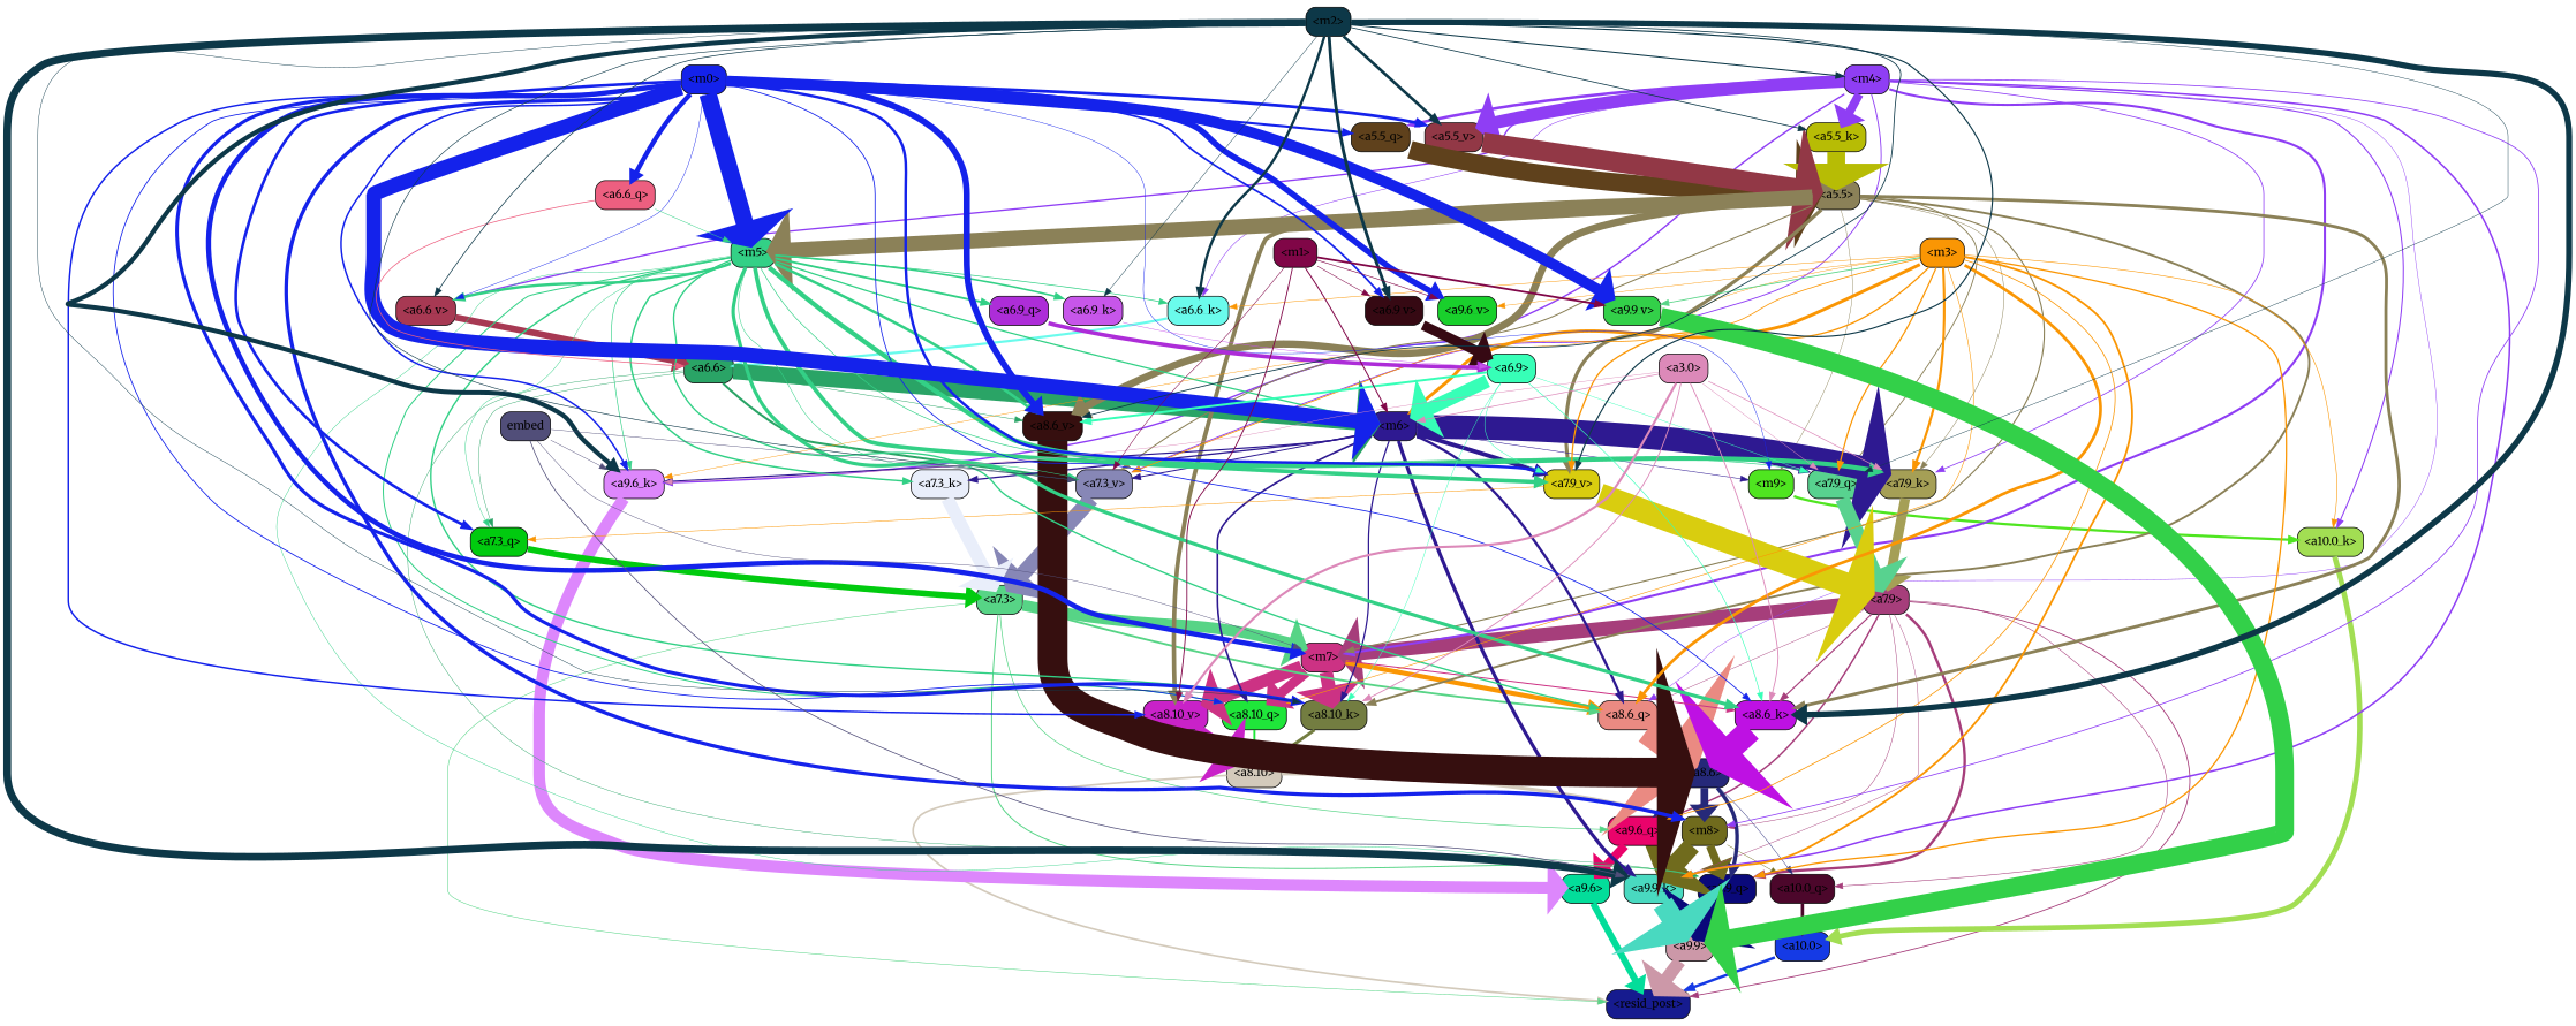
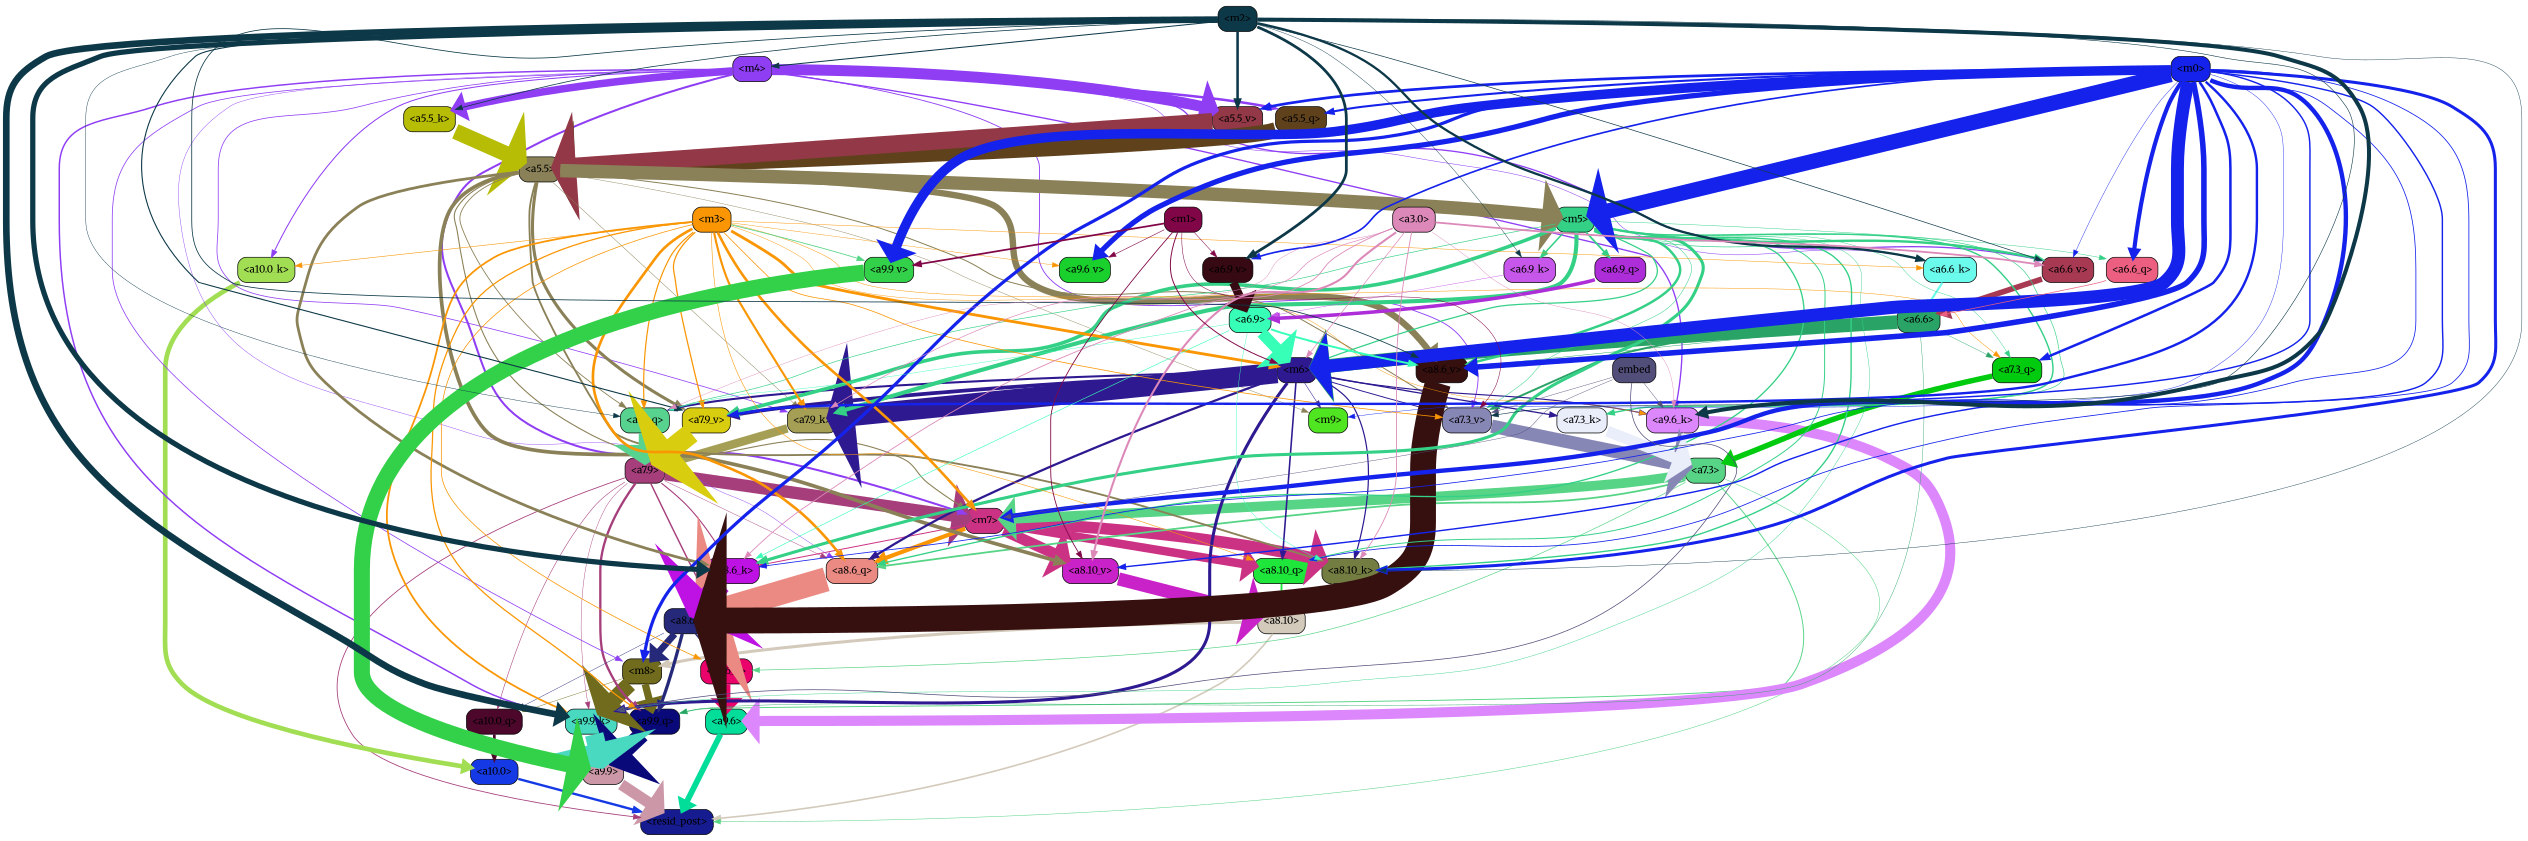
  strict digraph {
    fontname=Merriweather
    splines=true
    node [color=black fontname=Merriweather shape=box style="filled, rounded"]
    edge [color="#1422eb" fontname=Merriweather penwidth=0.6]
    "<a10.0>" [fillcolor="#153ae5"]
    "<resid_post>" [fillcolor="#161b8f"]
    "<a9.9>" [fillcolor="#cc98a8"]
    "<a9.6>" [fillcolor="#03dd9a"]
    "<a8.10>" [fillcolor="#d3cabb"]
    "<m8>" [fillcolor="#706b1d"]
    "<a10.0_q>" [fillcolor="#4c072b"]
    "<a9.9_q>" [fillcolor="#0a097a"]
    "<a9.9_k>" [fillcolor="#49d9c0"]
    "<a7.9>" [fillcolor="#a63e7b"]
    "<a9.6_q>" [fillcolor="#ea036b"]
    "<a8.6_q>" [fillcolor="#ea8a82"]
    "<a8.6_k>" [fillcolor="#be11e3"]
    "<m7>" [fillcolor="#cc3284"]
    "<a8.6>" [fillcolor="#262979"]
    "<a8.10_q>" [fillcolor="#1fe63a"]
    "<a8.10_k>" [fillcolor="#737d41"]
    "<a8.10_v>" [fillcolor="#c922c8"]
    "<a7.3>" [fillcolor="#57d486"]
    "<a10.0_k>" [fillcolor="#a2de53"]
    "<m9>" [fillcolor="#4fe520"]
    "<m4>" [fillcolor="#8f3ef4"]
    "<a9.6_k>" [fillcolor="#dd87fc"]
    "<a7.9_k>" [fillcolor="#a59f56"]
    "<a7.3_v>" [fillcolor="#8787b6"]
    "<a6.6_k>" [fillcolor="#6afbec"]
    "<a6.6_v>" [fillcolor="#a73953"]
    "<a5.5_q>" [fillcolor="#5f411c"]
    "<a5.5_k>" [fillcolor="#b7bc05"]
    "<a5.5_v>" [fillcolor="#923846"]
    "<a6.6>" [fillcolor="#2aa466"]
    "<a5.5>" [fillcolor="#8b8158"]
    "<m6>" [fillcolor="#2e1991"]
    "<a7.3_q>" [fillcolor="#01cb0f"]
    "<a8.6_v>" [fillcolor="#360f0f"]
    "<a7.9_q>" [fillcolor="#58d28f"]
    "<a7.9_v>" [fillcolor="#d9cd0f"]
    "<m5>" [fillcolor="#33d086"]
    "<m3>" [fillcolor="#fa9604"]
    "<a9.9_v>" [fillcolor="#33d049"]
    "<a9.6_v>" [fillcolor="#19d02c"]
    "<a7.3_k>" [fillcolor="#e9eefa"]
    "<m0>" [fillcolor="#1422eb"]
    "<a6.6_q>" [fillcolor="#ed5f80"]
    "<a6.9_v>" [fillcolor="#360913"]
    "<a6.9_q>" [fillcolor="#ad2dd8"]
    "<a6.9_k>" [fillcolor="#c756ea"]
    "<a6.9>" [fillcolor="#37ffb7"]
    "<m2>" [fillcolor="#0d3848"]
    embed [fillcolor="#514e79"]
    "<a3.0>" [fillcolor="#dc89b9"]
    "<m1>" [fillcolor="#800647"]
    "<a10.0>" -> "<resid_post>" [color="#153ae5" penwidth=3.4253244400024414]
    "<a9.9>" -> "<resid_post>" [color="#cc98a8" penwidth=16.05378818511963]
    "<a9.6>" -> "<resid_post>" [color="#03dd9a" penwidth=8.33797836303711]
    "<a8.10>" -> "<resid_post>" [color="#d3cabb" penwidth=2.3390636444091797]
    "<a8.10>" -> "<m8>" [color="#d3cabb" penwidth=4.388927459716797]
    "<m8>" -> "<a10.0_q>" [color="#706b1d"]
    "<m8>" -> "<a9.9_q>" [color="#706b1d" penwidth=10.407995223999023]
    "<m8>" -> "<a9.9_k>" [color="#706b1d" penwidth=22.67278480529785]
    "<a10.0_q>" -> "<a10.0>" [color="#4c072b" penwidth=3.861766815185547]
    "<a9.9_q>" -> "<a9.9>" [color="#0a097a" penwidth=23.20368194580078]
    "<a9.9_k>" -> "<a9.9>" [color="#49d9c0" penwidth=26.641464233398438]
    "<a7.9>" -> "<resid_post>" [color="#a63e7b" penwidth=1.1926651000976562]
-   "<a7.9>" -> "<m8>" [color="#a63e7b" penwidth=0.6738662719726562]
    "<a7.9>" -> "<a10.0_q>" [color="#a63e7b" penwidth=0.7811813354492188]
    "<a7.9>" -> "<a9.9_q>" [color="#a63e7b" penwidth=3.33896541595459]
    "<a7.9>" -> "<a9.9_k>" [color="#a63e7b"]
    "<a7.9>" -> "<a9.6_q>" [color="#a63e7b" penwidth=2.0531044006347656]
    "<a7.9>" -> "<a8.6_q>" [color="#a63e7b"]
    "<a7.9>" -> "<a8.6_k>" [color="#a63e7b" penwidth=1.5751152038574219]
    "<a7.9>" -> "<m7>" [color="#a63e7b" penwidth=17.67833709716797]
    "<a9.6_q>" -> "<a9.6>" [color="#ea036b" penwidth=11.181507110595703]
    "<a8.6_q>" -> "<a8.6>" [color="#ea8a82" penwidth=34.91962909698486]
    "<a8.6_k>" -> "<a8.6>" [color="#be11e3" penwidth=30.12779998779297]
    "<m7>" -> "<a8.6_q>" [color="#fa9604" penwidth=5.949329376220703]
    "<m7>" -> "<a8.6_k>" [color="#cc3284" penwidth=1.4160232543945312]
    "<m7>" -> "<a8.10_q>" [color="#cc3284" penwidth=12.189899444580078]
    "<m7>" -> "<a8.10_k>" [color="#cc3284" penwidth=16.634174346923828]
    "<m7>" -> "<a8.10_v>" [color="#cc3284" penwidth=15.893604278564453]
    "<a8.6>" -> "<m8>" [color="#262979" penwidth=9.616483688354492]
    "<a8.6>" -> "<a10.0_q>" [color="#262979"]
    "<a8.6>" -> "<a9.9_q>" [color="#262979" penwidth=4.681654930114746]
    "<a8.6>" -> "<a9.6_q>" [color="#262979" penwidth=2.0046749114990234]
    "<a8.10_q>" -> "<a8.10>" [color="#1fe63a" penwidth=2.6974411010742188]
    "<a8.10_k>" -> "<a8.10>" [color="#737d41" penwidth=3.9815139770507812]
    "<a8.10_v>" -> "<a8.10>" [color="#c922c8" penwidth=18.80433464050293]
    "<a7.3>" -> "<resid_post>" [color="#57d486" penwidth=0.7339706420898438]
    "<a7.3>" -> "<a9.9_q>" [color="#57d486" penwidth=1.3609809875488281]
    "<a7.3>" -> "<a9.6_q>" [color="#57d486" penwidth=0.9587650299072266]
    "<a7.3>" -> "<a8.6_q>" [color="#57d486" penwidth=2.597522735595703]
    "<a7.3>" -> "<m7>" [color="#57d486" penwidth=13.925512313842773]
    "<a10.0_k>" -> "<a10.0>" [color="#a2de53" penwidth=6.691814422607422]
-   "<m9>" -> "<a10.0_k>" [color="#4fe520" penwidth=3.1536026000976562]
    "<m4>" -> "<m8>" [color="#8f3ef4" penwidth=1.1121444702148438]
    "<m4>" -> "<a9.9_k>" [color="#8f3ef4" penwidth=2.1296005249023438]
    "<m4>" -> "<a8.6_q>" [color="#8f3ef4" penwidth=0.6086311340332031]
    "<m4>" -> "<m7>" [color="#8f3ef4" penwidth=2.9153175354003906]
    "<m4>" -> "<a10.0_k>" [color="#8f3ef4" penwidth=1.4532089233398438]
    "<m4>" -> "<a9.6_k>" [color="#8f3ef4" penwidth=1.93524169921875]
    "<m4>" -> "<a7.9_k>" [color="#8f3ef4" penwidth=1.0983266830444336]
    "<m4>" -> "<a7.3_v>" [color="#8f3ef4" penwidth=1.2746734619140625]
    "<m4>" -> "<a6.6_k>" [color="#8f3ef4" penwidth=0.7470474243164062]
    "<m4>" -> "<a6.6_v>" [color="#8f3ef4" penwidth=1.873147964477539]
    "<m4>" -> "<a5.5_q>" [color="#8f3ef4" penwidth=3.6069361567497253]
    "<m4>" -> "<a5.5_k>" [color="#8f3ef4" penwidth=10.824847996234894]
    "<m4>" -> "<a5.5_v>" [color="#8f3ef4" penwidth=15.7442626953125]
    "<a9.6_k>" -> "<a9.6>" [color="#dd87fc" penwidth=14.532459259033203]
    "<a7.9_k>" -> "<a7.9>" [color="#a59f56" penwidth=12.17039680480957]
    "<a7.3_v>" -> "<a7.3>" [color="#8787b6" penwidth=19.01776695251465]
    "<a6.6_k>" -> "<a6.6>" [color="#6afbec" penwidth=3.0834922790527344]
    "<a6.6_v>" -> "<a6.6>" [color="#a73953" penwidth=8.061713218688965]
    "<a5.5_q>" -> "<a5.5>" [color="#5f411c" penwidth=22.712479948997498]
    "<a5.5_k>" -> "<a5.5>" [color="#b7bc05" penwidth=22.36222541332245]
    "<a5.5_v>" -> "<a5.5>" [color="#923846" penwidth=24.821291208267212]
    "<a6.6>" -> "<a9.9_q>" [color="#2aa466"]
    "<a6.6>" -> "<a7.3_v>" [color="#2aa466" penwidth=2.8381996154785156]
    "<a6.6>" -> "<m6>" [color="#2aa466" penwidth=19.58005142211914]
    "<a6.6>" -> "<a7.3_q>" [color="#2aa466"]
    "<a6.6>" -> "<a8.6_v>" [color="#2aa466" penwidth=0.6731643676757812]
    "<a5.5>" -> "<a8.6_k>" [color="#8b8158" penwidth=3.9810218811035156]
    "<a5.5>" -> "<m7>" [color="#8b8158" penwidth=1.5525360107421875]
    "<a5.5>" -> "<a8.10_k>" [color="#8b8158" penwidth=2.6749038696289062]
    "<a5.5>" -> "<a8.10_v>" [color="#8b8158" penwidth=5.2978057861328125]
    "<a5.5>" -> "<m9>" [color="#8b8158"]
    "<a5.5>" -> "<a7.9_k>" [color="#8b8158" penwidth=0.6708955764770508]
    "<a5.5>" -> "<a7.3_v>" [color="#8b8158" penwidth=1.4417800903320312]
    "<a5.5>" -> "<a8.6_v>" [color="#8b8158" penwidth=9.177913665771484]
    "<a5.5>" -> "<a7.9_q>" [color="#8b8158" penwidth=1.22930908203125]
    "<a5.5>" -> "<a7.9_v>" [color="#8b8158" penwidth=4.432796478271484]
    "<a5.5>" -> "<m5>" [color="#8b8158" penwidth=19.247835159301758]
    "<m6>" -> "<a9.9_k>" [color="#2e1991" penwidth=4.405937194824219]
    "<m6>" -> "<a8.6_q>" [color="#2e1991" penwidth=3.241657257080078]
    "<m6>" -> "<a8.10_q>" [color="#2e1991" penwidth=2.2618331909179688]
    "<m6>" -> "<a8.10_k>" [color="#2e1991" penwidth=1.733642578125]
    "<m6>" -> "<m9>" [color="#2e1991" penwidth=0.7276992797851562]
    "<m6>" -> "<a9.6_k>" [color="#2e1991" penwidth=1.6540985107421875]
    "<m6>" -> "<a7.9_k>" [color="#2e1991" penwidth=29.52049446105957]
    "<m6>" -> "<a7.3_v>" [color="#2e1991" penwidth=1.3778877258300781]
    "<m6>" -> "<a7.9_q>" [color="#2e1991" penwidth=2.9651412963867188]
    "<m6>" -> "<a7.9_v>" [color="#2e1991" penwidth=5.381137847900391]
    "<m6>" -> "<a7.3_k>" [color="#2e1991" penwidth=1.8433246612548828]
    "<a7.3_q>" -> "<a7.3>" [color="#01cb0f" penwidth=7.866306304931641]
    "<a8.6_v>" -> "<a8.6>" [color="#360f0f" penwidth=37.04597568511963]
    "<a7.9_q>" -> "<a7.9>" [color="#58d28f" penwidth=17.651885986328125]
    "<a7.9_v>" -> "<a7.9>" [color="#d9cd0f" penwidth=29.394658088684082]
    "<m5>" -> "<a9.9_k>" [color="#33d086"]
    "<m5>" -> "<a8.6_q>" [color="#33d086" penwidth=1.8975334167480469]
    "<m5>" -> "<a8.6_k>" [color="#33d086" penwidth=4.4348602294921875]
    "<m5>" -> "<a8.10_q>" [color="#33d086" penwidth=1.3886604309082031]
    "<m5>" -> "<a8.10_k>" [color="#33d086" penwidth=1.9560012817382812]
    "<m5>" -> "<a9.6_k>" [color="#33d086" penwidth=0.9087238311767578]
    "<m5>" -> "<a7.9_k>" [color="#33d086" penwidth=5.895898818969727]
    "<m5>" -> "<a7.3_v>" [color="#33d086" penwidth=0.7120857238769531]
    "<m5>" -> "<a6.6_k>" [color="#33d086" penwidth=1.00042724609375]
    "<m5>" -> "<a6.6_v>" [color="#33d086" penwidth=3.4290390014648438]
    "<m5>" -> "<m6>" [color="#33d086" penwidth=1.7808427810668945]
    "<m5>" -> "<a7.3_q>" [color="#33d086" penwidth=0.6050910949707031]
    "<m5>" -> "<a8.6_v>" [color="#33d086" penwidth=3.547332763671875]
    "<m5>" -> "<a7.9_q>" [color="#33d086" penwidth=0.9239292144775391]
    "<m5>" -> "<a7.9_v>" [color="#33d086" penwidth=5.163473129272461]
    "<m5>" -> "<a7.3_k>" [color="#33d086" penwidth=2.047999382019043]
-   "<a6.6_q>" -> "<m5>" [color="#33d086" penwidth=0.6670303344726562]
+   "<m5>" -> "<a6.6_q>" [color="#33d086" penwidth=0.6670303344726562]
    "<m5>" -> "<a6.9_q>" [color="#33d086" penwidth=2.6011505126953125]
    "<m5>" -> "<a6.9_k>" [color="#33d086" penwidth=2.202533721923828]
    "<m3>" -> "<a9.9_q>" [color="#fa9604" penwidth=1.8098411560058594]
    "<m3>" -> "<a9.9_k>" [color="#fa9604" penwidth=2.538074493408203]
    "<m3>" -> "<a9.6_q>" [color="#fa9604" penwidth=1.0731983184814453]
    "<m3>" -> "<a8.6_q>" [color="#fa9604" penwidth=3.8069801330566406]
+   "<m3>" -> "<m7>" [color="#fa9604" penwidth=3.7463531494140625]
    "<m3>" -> "<a8.10_q>" [color="#fa9604" penwidth=0.7969093322753906]
    "<m3>" -> "<a10.0_k>" [color="#fa9604" penwidth=0.8012542724609375]
    "<m3>" -> "<a9.6_k>" [color="#fa9604"]
    "<m3>" -> "<a7.9_k>" [color="#fa9604" penwidth=3.0535898208618164]
    "<m3>" -> "<a7.3_v>" [color="#fa9604" penwidth=1.0946578979492188]
    "<m3>" -> "<a6.6_k>" [color="#fa9604" penwidth=0.6740627288818359]
    "<m3>" -> "<m6>" [color="#fa9604" penwidth=4.0873308181762695]
-   "<a7.9_v>" -> "<a7.3_q>" [color="#fa9604" penwidth=0.6810226440429688]
+   "<m3>" -> "<a7.3_q>" [color="#fa9604" penwidth=0.6810226440429688]
    "<m3>" -> "<a7.9_q>" [color="#fa9604" penwidth=1.7077007293701172]
    "<m3>" -> "<a7.9_v>" [color="#fa9604" penwidth=1.8027725219726562]
    "<m3>" -> "<a9.9_v>" [color="#57d486" penwidth=1.1908531188964844]
    "<m3>" -> "<a9.6_v>" [color="#fa9604"]
    "<a9.9_v>" -> "<a9.9>" [color="#33d049" penwidth=23.02225112915039]
    "<a7.3_k>" -> "<a7.3>" [color="#e9eefa" penwidth=16.016246795654297]
    "<m0>" -> "<m8>" [penwidth=4.624839782714844]
    "<m0>" -> "<a8.6_k>" [penwidth=1.1486854553222656]
    "<m0>" -> "<m7>" [penwidth=6.283721923828125]
    "<m0>" -> "<a8.10_q>" [penwidth=1.1731605529785156]
    "<m0>" -> "<a8.10_k>" [penwidth=4.350425720214844]
    "<m0>" -> "<a8.10_v>" [penwidth=2.0526657104492188]
    "<m0>" -> "<m9>"
    "<m0>" -> "<a9.6_k>" [penwidth=2.0742149353027344]
    "<m0>" -> "<a6.6_v>"
    "<m0>" -> "<a5.5_q>" [penwidth=2.9749149084091187]
    "<m0>" -> "<a5.5_v>" [penwidth=3.8549962043762207]
    "<m0>" -> "<m6>" [penwidth=18.578011751174927]
    "<m0>" -> "<a7.3_q>" [penwidth=3.6216583251953125]
    "<m0>" -> "<a8.6_v>" [penwidth=7.951751708984375]
    "<m0>" -> "<a7.9_v>" [penwidth=3.447589874267578]
    "<m0>" -> "<m5>" [penwidth=21.776307940483093]
    "<m0>" -> "<a9.9_v>" [penwidth=13.6649169921875]
    "<m0>" -> "<a9.6_v>" [penwidth=7.575786590576172]
    "<m0>" -> "<a6.6_q>" [penwidth=5.959924697875977]
    "<m0>" -> "<a6.9_v>" [penwidth=2.383556365966797]
    "<a6.6_q>" -> "<a6.6>" [color="#ed5f80" penwidth=1.0210704803466797]
    "<a6.9_v>" -> "<a6.9>" [color="#360913" penwidth=12.179949760437012]
    "<a6.9_q>" -> "<a6.9>" [color="#ad2dd8" penwidth=5.041379928588867]
    "<a6.9_k>" -> "<a6.9>" [color="#c756ea"]
    "<a6.9>" -> "<a8.6_k>" [color="#37ffb7" penwidth=0.8667373657226562]
    "<a6.9>" -> "<a8.10_k>" [color="#37ffb7"]
    "<a6.9>" -> "<m6>" [color="#37ffb7" penwidth=16.39166831970215]
    "<a6.9>" -> "<a8.6_v>" [color="#37ffb7" penwidth=2.8011817932128906]
    "<a6.9>" -> "<a7.9_q>" [color="#37ffb7"]
-   "<a6.9>" -> "<a7.9_v>" [color="#37ffb7" penwidth=0.6784553527832031]
    "<m2>" -> "<a9.9_k>" [color="#0d3848" penwidth=9.546476364135742]
    "<m2>" -> "<a8.6_k>" [color="#0d3848" penwidth=7.5130767822265625]
    "<m2>" -> "<a8.10_k>" [color="#0d3848"]
    "<m2>" -> "<m4>" [color="#0d3848" penwidth=1.4602203071117401]
    "<m2>" -> "<a9.6_k>" [color="#0d3848" penwidth=5.765581130981445]
    "<m2>" -> "<a7.3_v>" [color="#0d3848" penwidth=0.8394660949707031]
    "<m2>" -> "<a6.6_k>" [color="#0d3848" penwidth=3.2944984436035156]
    "<m2>" -> "<a6.6_v>" [color="#0d3848" penwidth=0.9880199432373047]
    "<m2>" -> "<a5.5_k>" [color="#0d3848" penwidth=1.0944238007068634]
    "<m2>" -> "<a5.5_v>" [color="#0d3848" penwidth=3.6759214401245117]
    "<m2>" -> "<a8.6_v>" [color="#0d3848" penwidth=1.1399917602539062]
    "<m2>" -> "<a7.9_q>" [color="#0d3848"]
    "<m2>" -> "<a7.9_v>" [color="#0d3848" penwidth=1.5795440673828125]
    "<m2>" -> "<a6.9_v>" [color="#0d3848" penwidth=3.973684310913086]
    "<m2>" -> "<a6.9_k>" [color="#0d3848"]
    embed -> "<a9.9_k>" [color="#514e79" penwidth=1.044057846069336]
    embed -> "<m7>" [color="#514e79"]
    embed -> "<a9.6_k>" [color="#514e79"]
    embed -> "<a7.3_v>" [color="#514e79"]
    "<a3.0>" -> "<a8.6_k>" [color="#dc89b9" penwidth=1.2278594970703125]
    "<a3.0>" -> "<a8.10_k>" [color="#dc89b9" penwidth=1.2375259399414062]
    "<a3.0>" -> "<a8.10_v>" [color="#dc89b9" penwidth=2.9724464416503906]
    "<a3.0>" -> "<a9.6_k>" [color="#dc89b9"]
    "<a3.0>" -> "<a7.9_k>" [color="#dc89b9" penwidth=0.9558658599853516]
+   "<a3.0>" -> "<a6.6_v>" [color="#dc89b9" penwidth=2.5804481506347656]
    "<a3.0>" -> "<m6>" [color="#dc89b9" penwidth=0.9893608093261719]
    "<a3.0>" -> "<a7.9_q>" [color="#dc89b9"]
    "<m1>" -> "<a8.10_v>" [color="#800647" penwidth=1.2231903076171875]
    "<m1>" -> "<a7.3_v>" [color="#800647" penwidth=0.7203178405761719]
    "<m1>" -> "<m6>" [color="#800647" penwidth=1.3794612884521484]
    "<m1>" -> "<a9.9_v>" [color="#800647" penwidth=2.484710693359375]
    "<m1>" -> "<a9.6_v>" [color="#800647" penwidth=0.8296928405761719]
    "<m1>" -> "<a6.9_v>" [color="#800647" penwidth=0.7137031555175781]
  }
